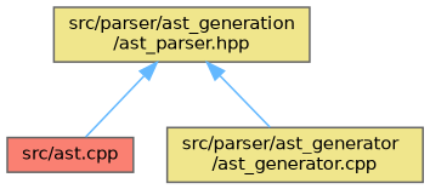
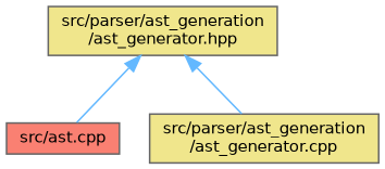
  digraph {
    node [color=grey40 fillcolor=khaki fontname=Helvetica fontsize=10 shape=box style=filled]
    edge [color=steelblue1 dir=back fontname=Helvetica fontsize=10 labelfontname=Helvetica labelfontsize=10 style=solid]
-   n1 [color=gray40 fontcolor=black height=0.2 label="src/parser/ast_generation\l/ast_parser.hpp" width=0.4]
+   n1 [color=gray40 fontcolor=black height=0.2 label="src/parser/ast_generation\l/ast_generator.hpp" width=0.4]
    n2 [fillcolor=salmon height=0.2 label="src/ast.cpp" width=0.4]
-   n3 [height=0.2 label="src/parser/ast_generator\l/ast_generator.cpp" width=0.4]
+   n3 [height=0.2 label="src/parser/ast_generation\l/ast_generator.cpp" width=0.4]
    n1 -> n2
    n1 -> n3
  }
